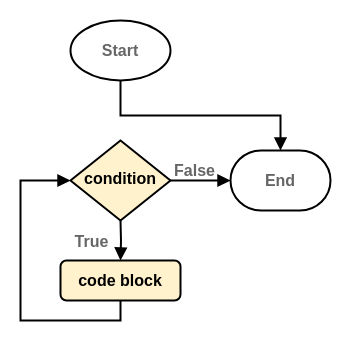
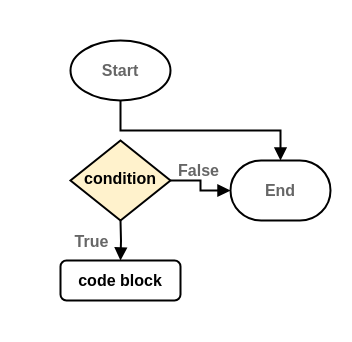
  <mxCell id="0" />
  <mxCell id="1" parent="0" />
  <mxCell id="2" value="&lt;font color=&quot;#666666&quot;&gt;True&lt;/font&gt;" style="rounded=0;html=1;jettySize=auto;orthogonalLoop=1;fontSize=16;endArrow=block;endFill=1;endSize=8;strokeWidth=2;shadow=0;labelBackgroundColor=none;edgeStyle=orthogonalEdgeStyle;fontStyle=1" parent="1" edge="1"><mxGeometry y="30" relative="1" as="geometry"><mxPoint as="offset" /><mxPoint x="120" y="220" as="sourcePoint" /><mxPoint x="120" y="260" as="targetPoint" /></mxGeometry></mxCell>
  <mxCell id="3" value="&lt;font color=&quot;#666666&quot;&gt;False&lt;/font&gt;" style="edgeStyle=orthogonalEdgeStyle;rounded=0;html=1;jettySize=auto;orthogonalLoop=1;fontSize=16;endArrow=block;endFill=1;endSize=8;strokeWidth=2;shadow=0;labelBackgroundColor=none;fontStyle=1" parent="1" source="4" target="7" edge="1"><mxGeometry x="-0.2" y="10" relative="1" as="geometry"><mxPoint as="offset" /><mxPoint x="228" y="180" as="targetPoint" /></mxGeometry></mxCell>
  <mxCell id="4" value="&lt;div style=&quot;font-size: 16px;&quot;&gt;condition&lt;/div&gt;" style="rhombus;whiteSpace=wrap;html=1;shadow=0;fontFamily=Helvetica;fontSize=16;align=center;strokeWidth=2;spacing=6;spacingTop=-4;fontStyle=1;fillColor=#fff2cc;" parent="1" vertex="1"><mxGeometry x="70" y="140" width="100" height="80" as="geometry" /></mxCell>
- <mxCell id="5" value="" style="rounded=0;html=1;jettySize=auto;orthogonalLoop=1;fontSize=16;endArrow=block;endFill=1;endSize=8;strokeWidth=2;shadow=0;labelBackgroundColor=none;edgeStyle=orthogonalEdgeStyle;fontStyle=1;exitX=0.5;exitY=1;exitDx=0;exitDy=0;exitPerimeter=0;entryX=0;entryY=0.5;entryDx=0;entryDy=0;" parent="1" source="8" target="4" edge="1"><mxGeometry y="20" relative="1" as="geometry"><mxPoint as="offset" /><mxPoint x="120" y="313" as="sourcePoint" /><mxPoint x="120" y="353" as="targetPoint" /><Array as="points"><mxPoint x="120" y="320" /><mxPoint x="20" y="320" /><mxPoint x="20" y="180" /></Array></mxGeometry></mxCell>
- <mxCell id="6" value="&lt;font color=&quot;#666666&quot;&gt;Start&lt;/font&gt;" style="strokeWidth=2;html=1;shape=mxgraph.flowchart.start_1;whiteSpace=wrap;fontSize=16;fontStyle=1" parent="1" vertex="1"><mxGeometry x="70" y="20" width="100" height="60" as="geometry" /></mxCell>
- <mxCell id="7" value="&lt;font color=&quot;#666666&quot;&gt;End&lt;/font&gt;" style="strokeWidth=2;html=1;shape=mxgraph.flowchart.terminator;whiteSpace=wrap;fontSize=16;fontStyle=1" parent="1" vertex="1"><mxGeometry x="230" y="150" width="100" height="60" as="geometry" /></mxCell>
- <mxCell id="8" value="&lt;div&gt;code block&lt;/div&gt;" style="rounded=1;whiteSpace=wrap;html=1;fontSize=16;glass=0;strokeWidth=2;shadow=0;fontStyle=1;fillColor=#fff2cc;" parent="1" vertex="1"><mxGeometry x="60" y="260" width="120" height="40" as="geometry" /></mxCell>
+ <mxCell id="6" value="&lt;font color=&quot;#666666&quot;&gt;Start&lt;/font&gt;" style="strokeWidth=2;html=1;shape=mxgraph.flowchart.start_1;whiteSpace=wrap;fontSize=16;fontStyle=1" parent="1" vertex="1"><mxGeometry x="70" y="40" width="100" height="60" as="geometry" /></mxCell>
+ <mxCell id="7" value="&lt;font color=&quot;#666666&quot;&gt;End&lt;/font&gt;" style="strokeWidth=2;html=1;shape=mxgraph.flowchart.terminator;whiteSpace=wrap;fontSize=16;fontStyle=1" parent="1" vertex="1"><mxGeometry x="230" y="160" width="100" height="60" as="geometry" /></mxCell>
+ <mxCell id="8" value="&lt;div&gt;code block&lt;/div&gt;" style="rounded=1;whiteSpace=wrap;html=1;fontSize=16;glass=0;strokeWidth=2;shadow=0;fontStyle=1" parent="1" vertex="1"><mxGeometry x="60" y="260" width="120" height="40" as="geometry" /></mxCell>
  <mxCell id="9" value="" style="rounded=0;html=1;jettySize=auto;orthogonalLoop=1;fontSize=16;endArrow=block;endFill=1;endSize=8;strokeWidth=2;shadow=0;labelBackgroundColor=none;edgeStyle=orthogonalEdgeStyle;fontStyle=1;exitX=0.5;exitY=1;exitDx=0;exitDy=0;exitPerimeter=0;" parent="1" source="6" target="7" edge="1"><mxGeometry relative="1" as="geometry"><mxPoint x="130" y="100" as="sourcePoint" /><mxPoint x="120" y="50" as="targetPoint" /></mxGeometry></mxCell>
